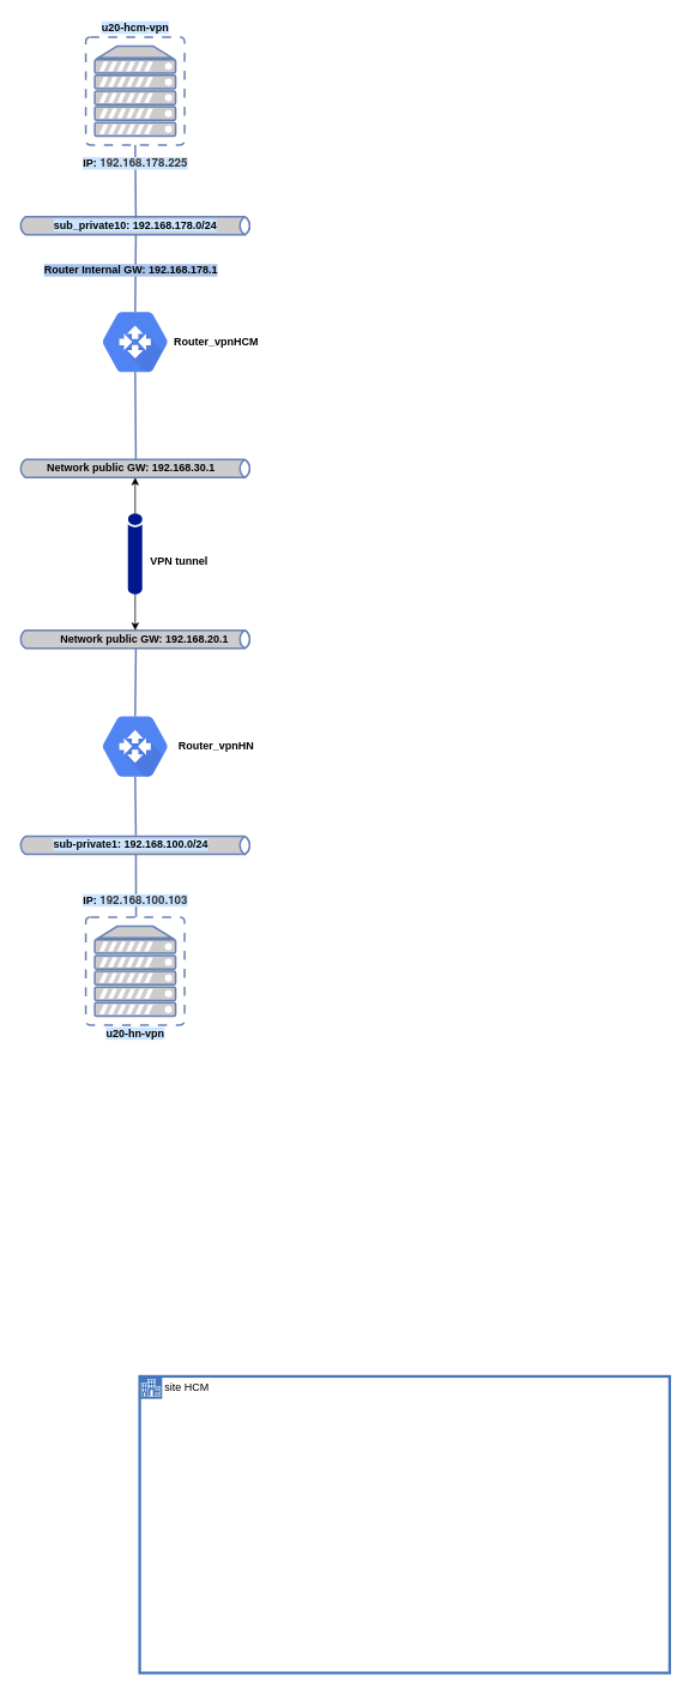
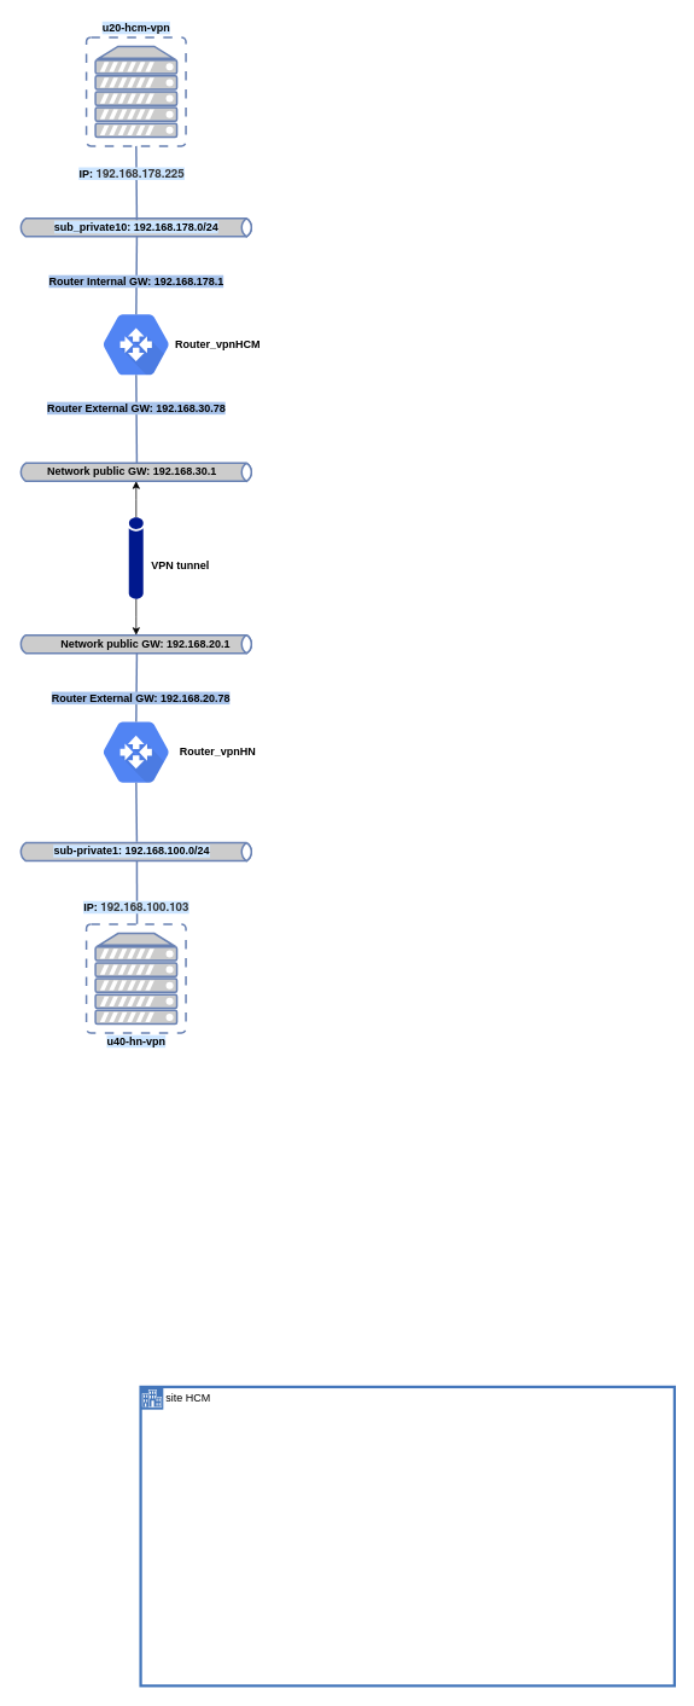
  <mxCell id="0" />
  <mxCell id="1" parent="0" />
  <mxCell id="2" value="" style="fontColor=#0066CC;verticalAlign=top;verticalLabelPosition=bottom;labelPosition=center;align=center;html=1;outlineConnect=0;fillColor=#CCCCCC;strokeColor=#6881B3;gradientColor=none;gradientDirection=north;strokeWidth=2;shape=mxgraph.networks.virtual_server;" vertex="1" parent="1"><mxGeometry x="95" y="1019.25" width="110" height="120" as="geometry" /></mxCell>
  <mxCell id="3" value="" style="fontColor=#0066CC;verticalAlign=top;verticalLabelPosition=bottom;labelPosition=center;align=center;html=1;outlineConnect=0;fillColor=#CCCCCC;strokeColor=#6881B3;gradientColor=none;gradientDirection=north;strokeWidth=2;shape=mxgraph.networks.virtual_server;" vertex="1" parent="1"><mxGeometry x="95" y="40" width="110" height="120" as="geometry" /></mxCell>
  <mxCell id="4" value="" style="html=1;fillColor=#5184F3;strokeColor=none;verticalAlign=top;labelPosition=center;verticalLabelPosition=bottom;align=center;spacingTop=-6;fontSize=11;fontStyle=1;fontColor=#999999;shape=mxgraph.gcp2.hexIcon;prIcon=cloud_router;direction=east;" vertex="1" parent="1"><mxGeometry x="95" y="780" width="110" height="98.5" as="geometry" /></mxCell>
  <mxCell id="5" value="&lt;br&gt;" style="html=1;fillColor=#5184F3;strokeColor=none;verticalAlign=top;labelPosition=center;verticalLabelPosition=bottom;align=center;spacingTop=-6;fontSize=11;fontStyle=1;fontColor=#999999;shape=mxgraph.gcp2.hexIcon;prIcon=cloud_router" vertex="1" parent="1"><mxGeometry x="95" y="330" width="110" height="98.5" as="geometry" /></mxCell>
  <mxCell id="6" value="" style="html=1;fillColor=#CCCCCC;strokeColor=#6881B3;gradientColor=none;gradientDirection=north;strokeWidth=2;shape=mxgraph.networks.bus;gradientColor=none;gradientDirection=north;fontColor=#ffffff;perimeter=backbonePerimeter;backboneSize=20;direction=east;" vertex="1" parent="1"><mxGeometry x="20" y="929.25" width="260" height="20" as="geometry" /></mxCell>
  <mxCell id="7" value="" style="strokeColor=#6881B3;edgeStyle=none;rounded=0;endArrow=none;html=1;strokeWidth=2;entryX=0.5;entryY=0.84;entryDx=0;entryDy=0;entryPerimeter=0;exitX=0.503;exitY=0;exitDx=0;exitDy=0;exitPerimeter=0;" edge="1" parent="1" source="9" target="5"><mxGeometry relative="1" as="geometry"><mxPoint x="545" y="760" as="sourcePoint" /><mxPoint x="555" y="880" as="targetPoint" /></mxGeometry></mxCell>
  <mxCell id="8" value="" style="html=1;fillColor=#CCCCCC;strokeColor=#6881B3;gradientColor=none;gradientDirection=north;strokeWidth=2;shape=mxgraph.networks.bus;gradientColor=none;gradientDirection=north;fontColor=#ffffff;perimeter=backbonePerimeter;backboneSize=20;direction=east;" vertex="1" parent="1"><mxGeometry x="20" y="240" width="260" height="20" as="geometry" /></mxCell>
  <mxCell id="9" value="" style="html=1;fillColor=#CCCCCC;strokeColor=#6881B3;gradientColor=none;gradientDirection=north;strokeWidth=2;shape=mxgraph.networks.bus;gradientColor=none;gradientDirection=north;fontColor=#ffffff;perimeter=backbonePerimeter;backboneSize=20;direction=east;" vertex="1" parent="1"><mxGeometry x="20" y="510" width="260" height="20" as="geometry" /></mxCell>
  <mxCell id="10" value="site HCM" style="shape=mxgraph.ibm.box;prType=enterprise;fontStyle=0;verticalAlign=top;align=left;spacingLeft=32;spacingTop=4;fillColor=none;rounded=0;whiteSpace=wrap;html=1;strokeColor=#4376BB;strokeWidth=3;dashed=0;container=1;spacing=-4;collapsible=0;expand=0;recursiveResize=0;" vertex="1" parent="1"><mxGeometry x="155" y="1530" width="590" height="330" as="geometry" /></mxCell>
  <mxCell id="11" value="" style="strokeColor=#6881B3;edgeStyle=none;rounded=0;endArrow=none;html=1;strokeWidth=2;entryX=0.5;entryY=1;entryDx=0;entryDy=0;entryPerimeter=0;exitX=0.503;exitY=0.1;exitDx=0;exitDy=0;exitPerimeter=0;" edge="1" parent="1" source="8" target="3"><mxGeometry relative="1" as="geometry"><mxPoint x="625" y="780" as="sourcePoint" /><mxPoint x="635" y="900" as="targetPoint" /></mxGeometry></mxCell>
  <mxCell id="12" value="" style="strokeColor=#6881B3;edgeStyle=none;rounded=0;endArrow=none;html=1;strokeWidth=2;entryX=0.503;entryY=1;entryDx=0;entryDy=0;entryPerimeter=0;exitX=0.5;exitY=0.16;exitDx=0;exitDy=0;exitPerimeter=0;" edge="1" parent="1" source="5" target="8"><mxGeometry relative="1" as="geometry"><mxPoint x="625" y="780" as="sourcePoint" /><mxPoint x="635" y="900" as="targetPoint" /></mxGeometry></mxCell>
  <mxCell id="13" value="&lt;b&gt;Router_vpnHCM&lt;/b&gt;" style="text;html=1;align=center;verticalAlign=middle;resizable=0;points=[];autosize=1;" vertex="1" parent="1"><mxGeometry x="185" y="369.25" width="110" height="20" as="geometry" /></mxCell>
  <mxCell id="14" value="&lt;b&gt;Router_vpnHN&lt;/b&gt;" style="text;html=1;align=center;verticalAlign=middle;resizable=0;points=[];autosize=1;" vertex="1" parent="1"><mxGeometry x="190" y="819.25" width="100" height="20" as="geometry" /></mxCell>
  <mxCell id="15" value="" style="html=1;fillColor=#CCCCCC;strokeColor=#6881B3;gradientColor=none;gradientDirection=north;strokeWidth=2;shape=mxgraph.networks.bus;gradientColor=none;gradientDirection=north;fontColor=#ffffff;perimeter=backbonePerimeter;backboneSize=20;direction=east;" vertex="1" parent="1"><mxGeometry x="20" y="700" width="260" height="20" as="geometry" /></mxCell>
  <mxCell id="16" value="" style="strokeColor=#6881B3;edgeStyle=none;rounded=0;endArrow=none;html=1;strokeWidth=2;entryX=0.503;entryY=1;entryDx=0;entryDy=0;entryPerimeter=0;" edge="1" parent="1" target="6"><mxGeometry relative="1" as="geometry"><mxPoint x="151" y="1019" as="sourcePoint" /><mxPoint x="254.25" y="1078.75" as="targetPoint" /></mxGeometry></mxCell>
  <mxCell id="17" value="" style="strokeColor=#6881B3;edgeStyle=none;rounded=0;endArrow=none;html=1;strokeWidth=2;entryX=0.503;entryY=1;entryDx=0;entryDy=0;entryPerimeter=0;exitX=0.5;exitY=0.16;exitDx=0;exitDy=0;exitPerimeter=0;" edge="1" parent="1" source="4" target="15"><mxGeometry relative="1" as="geometry"><mxPoint x="425" y="1080" as="sourcePoint" /><mxPoint x="285" y="1090.03" as="targetPoint" /></mxGeometry></mxCell>
  <mxCell id="18" value="" style="strokeColor=#6881B3;edgeStyle=none;rounded=0;endArrow=none;html=1;strokeWidth=2;entryX=0.5;entryY=0.84;entryDx=0;entryDy=0;entryPerimeter=0;exitX=0.503;exitY=-0.05;exitDx=0;exitDy=0;exitPerimeter=0;" edge="1" parent="1" source="6" target="4"><mxGeometry relative="1" as="geometry"><mxPoint x="225" y="1100" as="sourcePoint" /><mxPoint x="295" y="1100.03" as="targetPoint" /></mxGeometry></mxCell>
  <mxCell id="19" value="&lt;span style=&quot;color: rgb(0 , 0 , 0) ; font-family: &amp;#34;helvetica&amp;#34; ; font-size: 12px ; font-style: normal ; letter-spacing: normal ; text-align: center ; text-indent: 0px ; text-transform: none ; word-spacing: 0px ; background-color: rgb(255 , 255 , 255) ; display: inline ; float: none&quot;&gt;&lt;b&gt;VPN tunnel&lt;/b&gt;&lt;/span&gt;" style="text;whiteSpace=wrap;html=1;" vertex="1" parent="1"><mxGeometry x="165" y="610" width="90" height="30" as="geometry" /></mxCell>
  <mxCell id="20" value="Network public GW: 192.168.20.1" style="text;html=1;align=center;verticalAlign=middle;resizable=0;points=[];autosize=1;fontStyle=1;rotation=0;" vertex="1" parent="1"><mxGeometry x="60" y="700" width="200" height="20" as="geometry" /></mxCell>
  <mxCell id="21" value="Network public GW: 192.168.30.1" style="text;html=1;align=center;verticalAlign=middle;resizable=0;points=[];autosize=1;fontStyle=1;rotation=0;" vertex="1" parent="1"><mxGeometry x="45" y="510" width="200" height="20" as="geometry" /></mxCell>
+ <mxCell id="22" value="&lt;b style=&quot;background-color: rgb(169 , 196 , 235)&quot;&gt;Router External GW: 192.168.20.78&lt;/b&gt;" style="text;html=1;align=center;verticalAlign=middle;resizable=0;points=[];autosize=1;" vertex="1" parent="1"><mxGeometry x="50" y="760" width="210" height="20" as="geometry" /></mxCell>
+ <mxCell id="23" value="&lt;b style=&quot;background-color: rgb(169 , 196 , 235)&quot;&gt;Router External GW: 192.168.30.78&lt;/b&gt;" style="text;html=1;align=center;verticalAlign=middle;resizable=0;points=[];autosize=1;" vertex="1" parent="1"><mxGeometry x="45" y="440" width="210" height="20" as="geometry" /></mxCell>
  <mxCell id="24" value="" style="edgeStyle=orthogonalEdgeStyle;rounded=0;orthogonalLoop=1;jettySize=auto;html=1;" edge="1" parent="1" source="26"><mxGeometry relative="1" as="geometry"><mxPoint x="150" y="530" as="targetPoint" /></mxGeometry></mxCell>
  <mxCell id="25" value="" style="edgeStyle=orthogonalEdgeStyle;rounded=0;orthogonalLoop=1;jettySize=auto;html=1;" edge="1" parent="1" source="26"><mxGeometry relative="1" as="geometry"><mxPoint x="150" y="700" as="targetPoint" /></mxGeometry></mxCell>
  <mxCell id="26" value="" style="aspect=fixed;pointerEvents=1;shadow=0;dashed=0;html=1;strokeColor=none;labelPosition=center;verticalLabelPosition=bottom;verticalAlign=top;align=center;fillColor=#00188D;shape=mxgraph.mscae.general.tunnel;direction=south;" vertex="1" parent="1"><mxGeometry x="141.9" y="570" width="16.2" height="90" as="geometry" /></mxCell>
- <mxCell id="27" value="&lt;b style=&quot;background-color: rgb(169 , 196 , 235)&quot;&gt;Router Internal GW: 192.168.178.1&lt;/b&gt;" style="text;html=1;align=center;verticalAlign=middle;resizable=0;points=[];autosize=1;" vertex="1" parent="1"><mxGeometry x="40" y="290" width="210" height="20" as="geometry" /></mxCell>
+ <mxCell id="27" value="&lt;b style=&quot;background-color: rgb(169 , 196 , 235)&quot;&gt;Router Internal GW: 192.168.178.1&lt;/b&gt;" style="text;html=1;align=center;verticalAlign=middle;resizable=0;points=[];autosize=1;" vertex="1" parent="1"><mxGeometry x="45" y="300" width="210" height="20" as="geometry" /></mxCell>
  <mxCell id="28" value="&lt;b style=&quot;background-color: rgb(204 , 229 , 255)&quot;&gt;sub_private10: 192.168.178.0/24&lt;/b&gt;" style="text;html=1;align=center;verticalAlign=middle;resizable=0;points=[];autosize=1;" vertex="1" parent="1"><mxGeometry x="50" y="240" width="200" height="20" as="geometry" /></mxCell>
  <mxCell id="29" value="&lt;b style=&quot;background-color: rgb(204 , 229 , 255)&quot;&gt;sub-private1: 192.168.100.0/24&lt;/b&gt;" style="text;html=1;align=center;verticalAlign=middle;resizable=0;points=[];autosize=1;" vertex="1" parent="1"><mxGeometry x="50" y="929.25" width="190" height="20" as="geometry" /></mxCell>
- <mxCell id="30" value="&lt;b style=&quot;background-color: rgb(204 , 229 , 255)&quot;&gt;IP:&amp;nbsp;&lt;span style=&quot;color: rgb(51 , 51 , 51) ; font-family: &amp;#34;helvetica neue&amp;#34; , &amp;#34;helvetica&amp;#34; , &amp;#34;arial&amp;#34; , sans-serif ; font-size: 13px&quot;&gt;192.168.178.225&lt;/span&gt;&lt;/b&gt;" style="text;html=1;align=center;verticalAlign=middle;resizable=0;points=[];autosize=1;" vertex="1" parent="1"><mxGeometry x="85" y="170" width="130" height="20" as="geometry" /></mxCell>
+ <mxCell id="30" value="&lt;b style=&quot;background-color: rgb(204 , 229 , 255)&quot;&gt;IP:&amp;nbsp;&lt;span style=&quot;color: rgb(51 , 51 , 51) ; font-family: &amp;#34;helvetica neue&amp;#34; , &amp;#34;helvetica&amp;#34; , &amp;#34;arial&amp;#34; , sans-serif ; font-size: 13px&quot;&gt;192.168.178.225&lt;/span&gt;&lt;/b&gt;" style="text;html=1;align=center;verticalAlign=middle;resizable=0;points=[];autosize=1;" vertex="1" parent="1"><mxGeometry x="80" y="180" width="130" height="20" as="geometry" /></mxCell>
  <mxCell id="31" value="&lt;b style=&quot;background-color: rgb(204 , 229 , 255)&quot;&gt;u20-hcm-vpn&lt;/b&gt;" style="text;html=1;align=center;verticalAlign=middle;resizable=0;points=[];autosize=1;" vertex="1" parent="1"><mxGeometry x="105" y="20" width="90" height="20" as="geometry" /></mxCell>
- <mxCell id="32" value="&lt;b style=&quot;background-color: rgb(204 , 229 , 255)&quot;&gt;u20-hn-vpn&lt;/b&gt;" style="text;html=1;align=center;verticalAlign=middle;resizable=0;points=[];autosize=1;" vertex="1" parent="1"><mxGeometry x="110" y="1139.25" width="80" height="20" as="geometry" /></mxCell>
+ <mxCell id="32" value="&lt;b style=&quot;background-color: rgb(204 , 229 , 255)&quot;&gt;u40-hn-vpn&lt;/b&gt;" style="text;html=1;align=center;verticalAlign=middle;resizable=0;points=[];autosize=1;" vertex="1" parent="1"><mxGeometry x="110" y="1139.25" width="80" height="20" as="geometry" /></mxCell>
  <mxCell id="33" value="&lt;b style=&quot;background-color: rgb(204 , 229 , 255)&quot;&gt;IP:&amp;nbsp;&lt;span style=&quot;color: rgb(51 , 51 , 51) ; font-family: &amp;#34;helvetica neue&amp;#34; , &amp;#34;helvetica&amp;#34; , &amp;#34;arial&amp;#34; , sans-serif ; font-size: 13px&quot;&gt;192.168.100.103&lt;/span&gt;&lt;/b&gt;" style="text;html=1;align=center;verticalAlign=middle;resizable=0;points=[];autosize=1;" vertex="1" parent="1"><mxGeometry x="85" y="990" width="130" height="20" as="geometry" /></mxCell>
